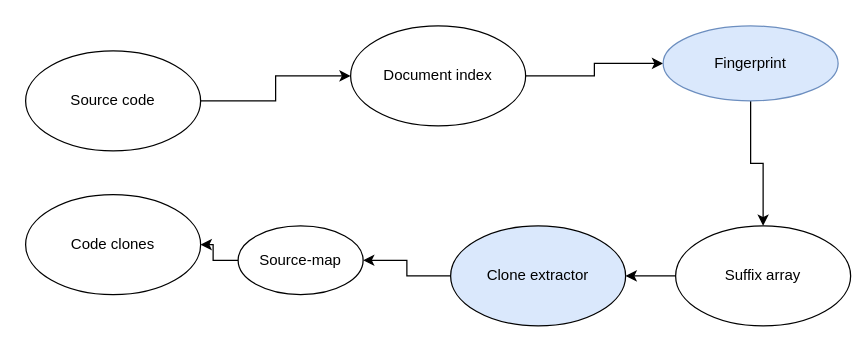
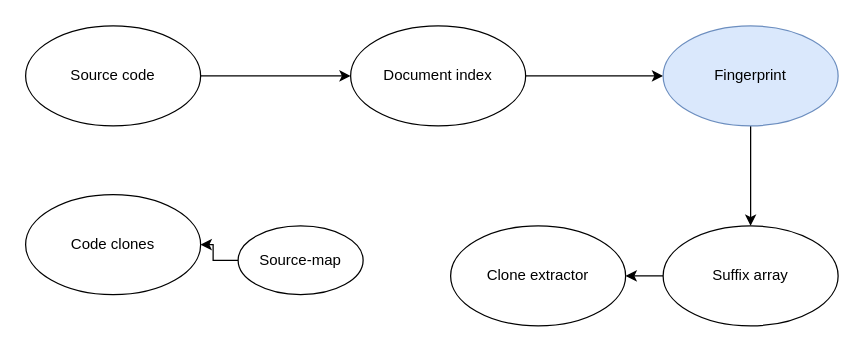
  <mxCell id="0" />
  <mxCell id="1" parent="0" />
  <mxCell id="2" value="" style="edgeStyle=orthogonalEdgeStyle;rounded=0;orthogonalLoop=1;jettySize=auto;html=1;" edge="1" parent="1" source="3" target="5"><mxGeometry relative="1" as="geometry" /></mxCell>
- <mxCell id="3" value="Source code" style="ellipse;whiteSpace=wrap;html=1;" vertex="1" parent="1"><mxGeometry x="20" y="40" width="140" height="80" as="geometry" /></mxCell>
+ <mxCell id="3" value="Source code" style="ellipse;whiteSpace=wrap;html=1;" vertex="1" parent="1"><mxGeometry x="20" y="20" width="140" height="80" as="geometry" /></mxCell>
  <mxCell id="4" value="" style="edgeStyle=orthogonalEdgeStyle;rounded=0;orthogonalLoop=1;jettySize=auto;html=1;" edge="1" parent="1" source="5" target="7"><mxGeometry relative="1" as="geometry" /></mxCell>
  <mxCell id="5" value="Document index" style="ellipse;whiteSpace=wrap;html=1;" vertex="1" parent="1"><mxGeometry x="280" y="20" width="140" height="80" as="geometry" /></mxCell>
  <mxCell id="6" value="" style="edgeStyle=orthogonalEdgeStyle;rounded=0;orthogonalLoop=1;jettySize=auto;html=1;" edge="1" parent="1" source="7" target="9"><mxGeometry relative="1" as="geometry" /></mxCell>
- <mxCell id="7" value="Fingerprint" style="ellipse;whiteSpace=wrap;html=1;fillColor=#dae8fc;strokeColor=#6c8ebf;" vertex="1" parent="1"><mxGeometry x="530" y="20" width="140" height="60" as="geometry" /></mxCell>
+ <mxCell id="7" value="Fingerprint" style="ellipse;whiteSpace=wrap;html=1;fillColor=#dae8fc;strokeColor=#6c8ebf;" vertex="1" parent="1"><mxGeometry x="530" y="20" width="140" height="80" as="geometry" /></mxCell>
  <mxCell id="8" value="" style="edgeStyle=orthogonalEdgeStyle;rounded=0;orthogonalLoop=1;jettySize=auto;html=1;" edge="1" parent="1" source="9" target="11"><mxGeometry relative="1" as="geometry" /></mxCell>
- <mxCell id="9" value="Suffix array" style="ellipse;whiteSpace=wrap;html=1;" vertex="1" parent="1"><mxGeometry x="540" y="180" width="140" height="80" as="geometry" /></mxCell>
- <mxCell id="10" value="" style="edgeStyle=orthogonalEdgeStyle;rounded=0;orthogonalLoop=1;jettySize=auto;html=1;" edge="1" parent="1" source="11" target="13"><mxGeometry relative="1" as="geometry" /></mxCell>
- <mxCell id="11" value="Clone extractor" style="ellipse;whiteSpace=wrap;html=1;fillColor=#dae8fc;" vertex="1" parent="1"><mxGeometry x="360" y="180" width="140" height="80" as="geometry" /></mxCell>
+ <mxCell id="9" value="Suffix array" style="ellipse;whiteSpace=wrap;html=1;" vertex="1" parent="1"><mxGeometry x="530" y="180" width="140" height="80" as="geometry" /></mxCell>
+ <mxCell id="11" value="Clone extractor" style="ellipse;whiteSpace=wrap;html=1;" vertex="1" parent="1"><mxGeometry x="360" y="180" width="140" height="80" as="geometry" /></mxCell>
  <mxCell id="12" value="" style="edgeStyle=orthogonalEdgeStyle;rounded=0;orthogonalLoop=1;jettySize=auto;html=1;" edge="1" parent="1" source="13" target="14"><mxGeometry relative="1" as="geometry" /></mxCell>
  <mxCell id="13" value="Source-map" style="ellipse;whiteSpace=wrap;html=1;" vertex="1" parent="1"><mxGeometry x="190" y="180" width="100" height="55" as="geometry" /></mxCell>
  <mxCell id="14" value="Code clones" style="ellipse;whiteSpace=wrap;html=1;" vertex="1" parent="1"><mxGeometry x="20" y="155" width="140" height="80" as="geometry" /></mxCell>
